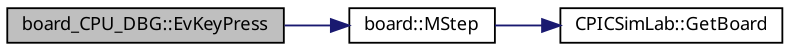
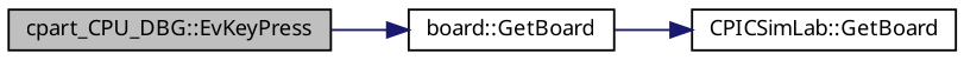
  digraph {
    fontname="Noto Sans"
    rankdir=LR
    node [color=black fillcolor=white fontname="Noto Sans" fontsize=10 shape=record style=filled]
    edge [color=midnightblue fontname="Noto Sans" fontsize=10 labelfontname=Helvetica labelfontsize=10 style=solid]
-   n1 [fillcolor=grey75 fontcolor=black height=0.2 label="board_CPU_DBG::EvKeyPress" width=0.4]
-   n2 [height=0.2 label="board::MStep" width=0.4]
+   n1 [fillcolor=grey75 fontcolor=black height=0.2 label="cpart_CPU_DBG::EvKeyPress" width=0.4]
+   n2 [height=0.2 label="board::GetBoard" width=0.4]
    n3 [height=0.2 label="CPICSimLab::GetBoard" width=0.4]
    n1 -> n2
    n2 -> n3
  }
